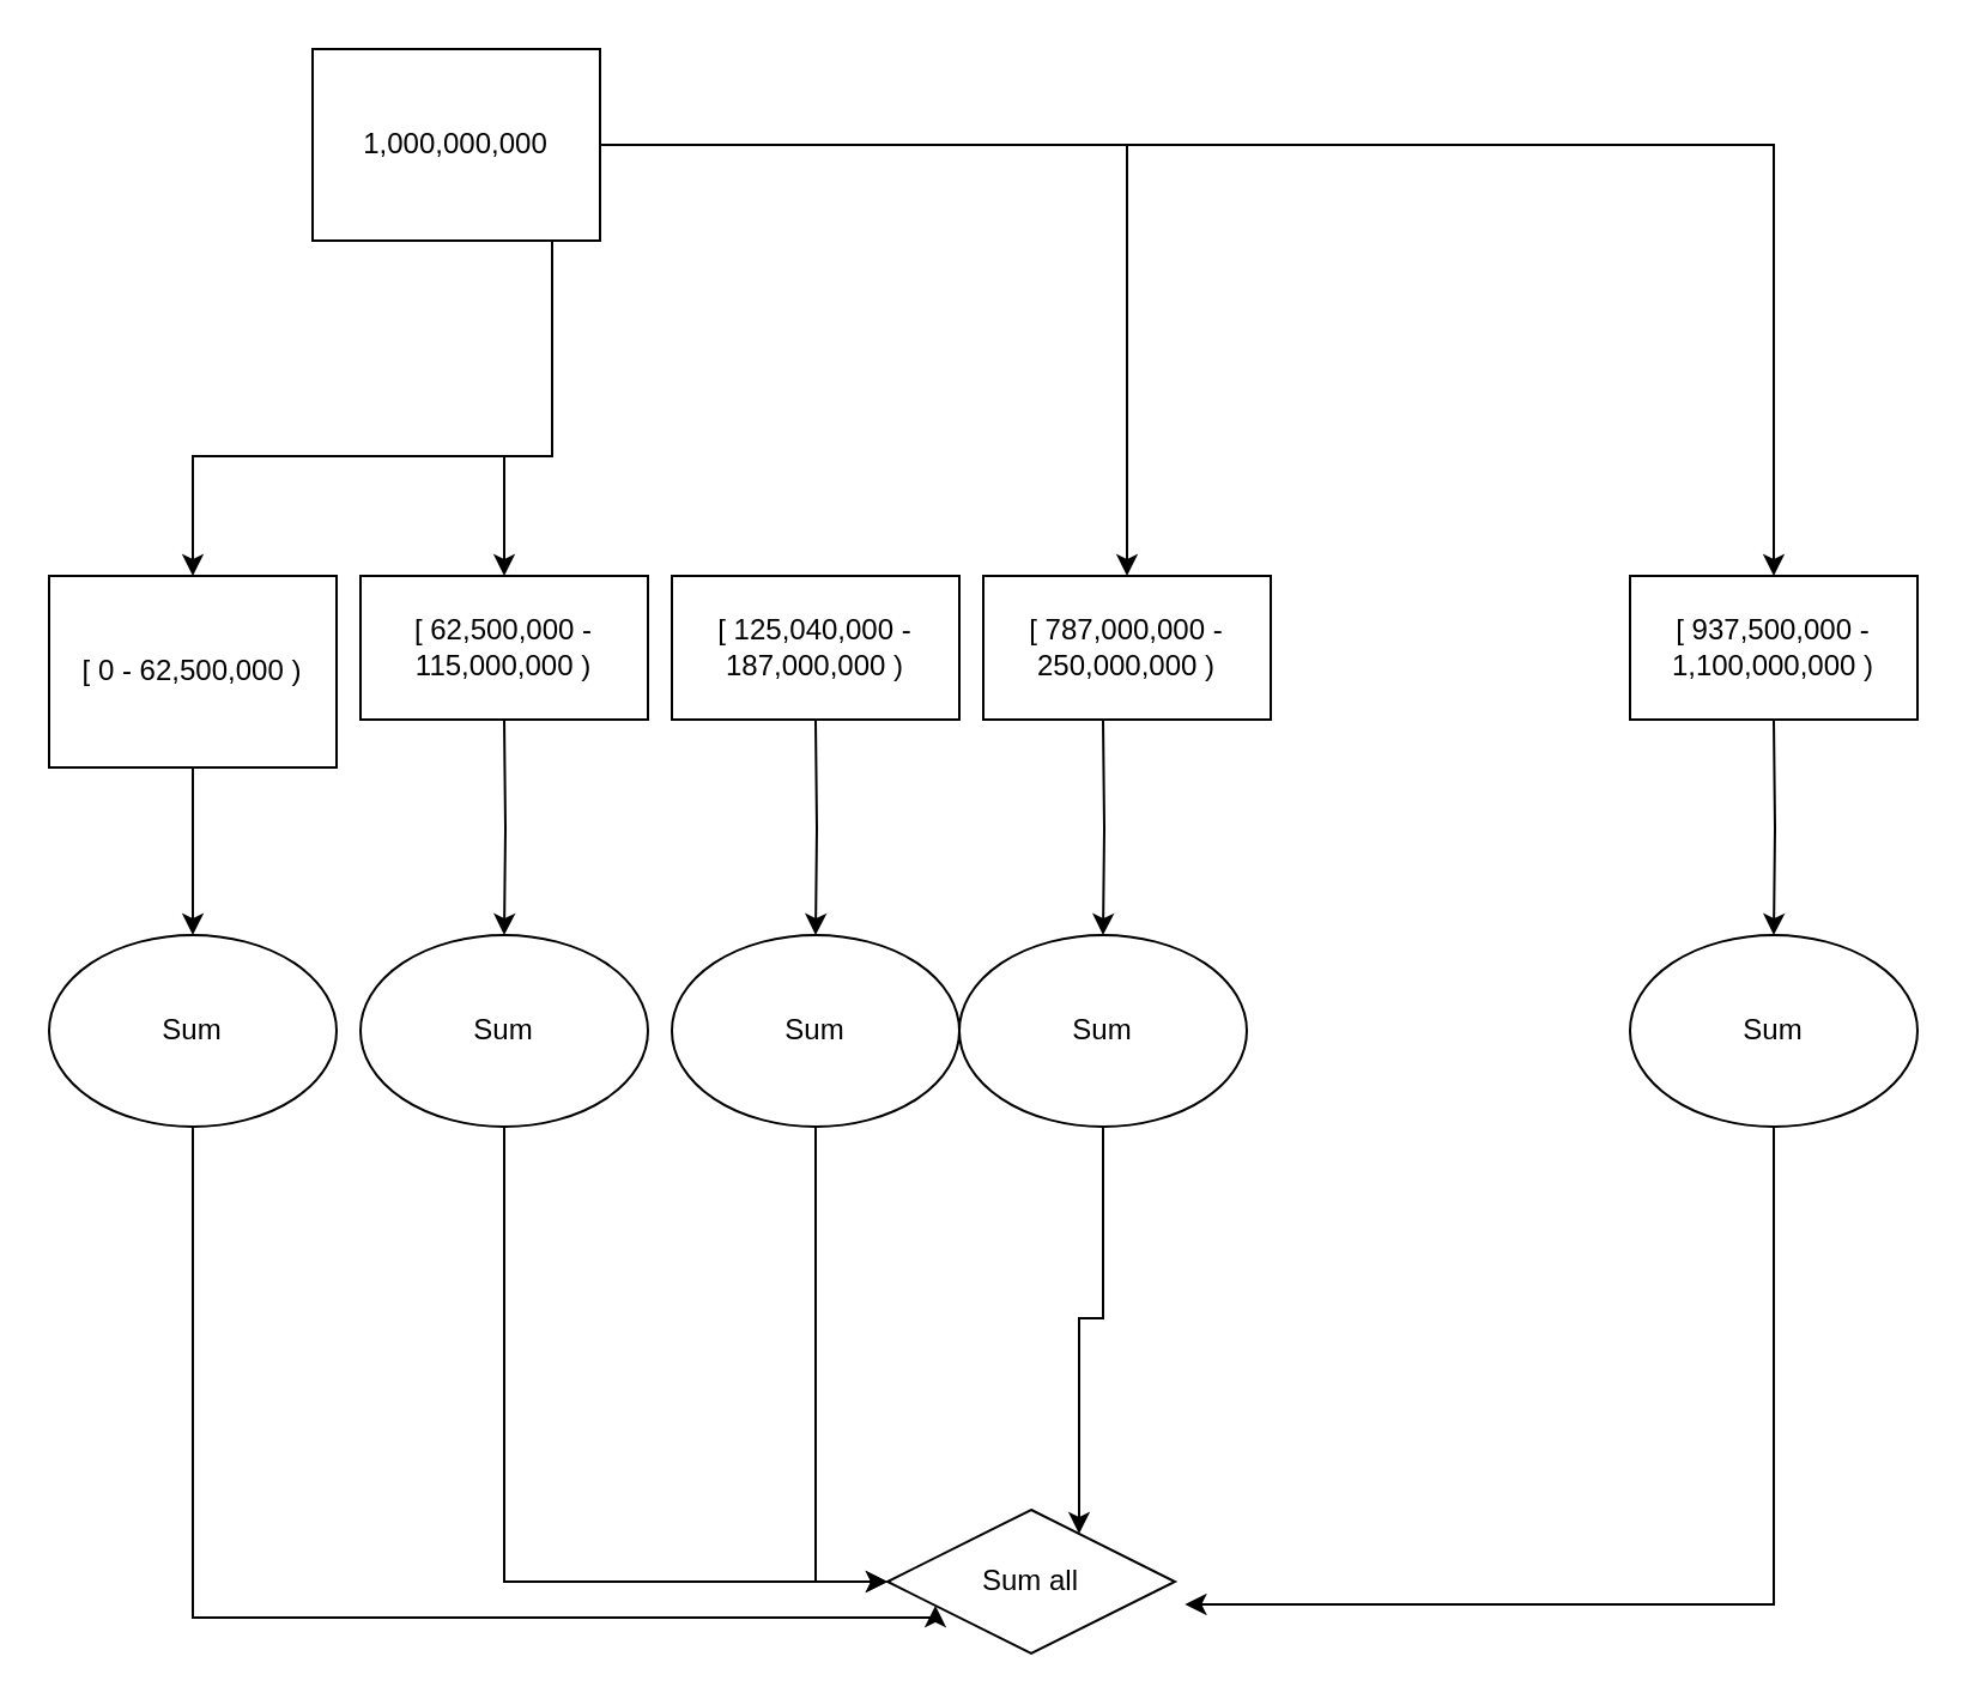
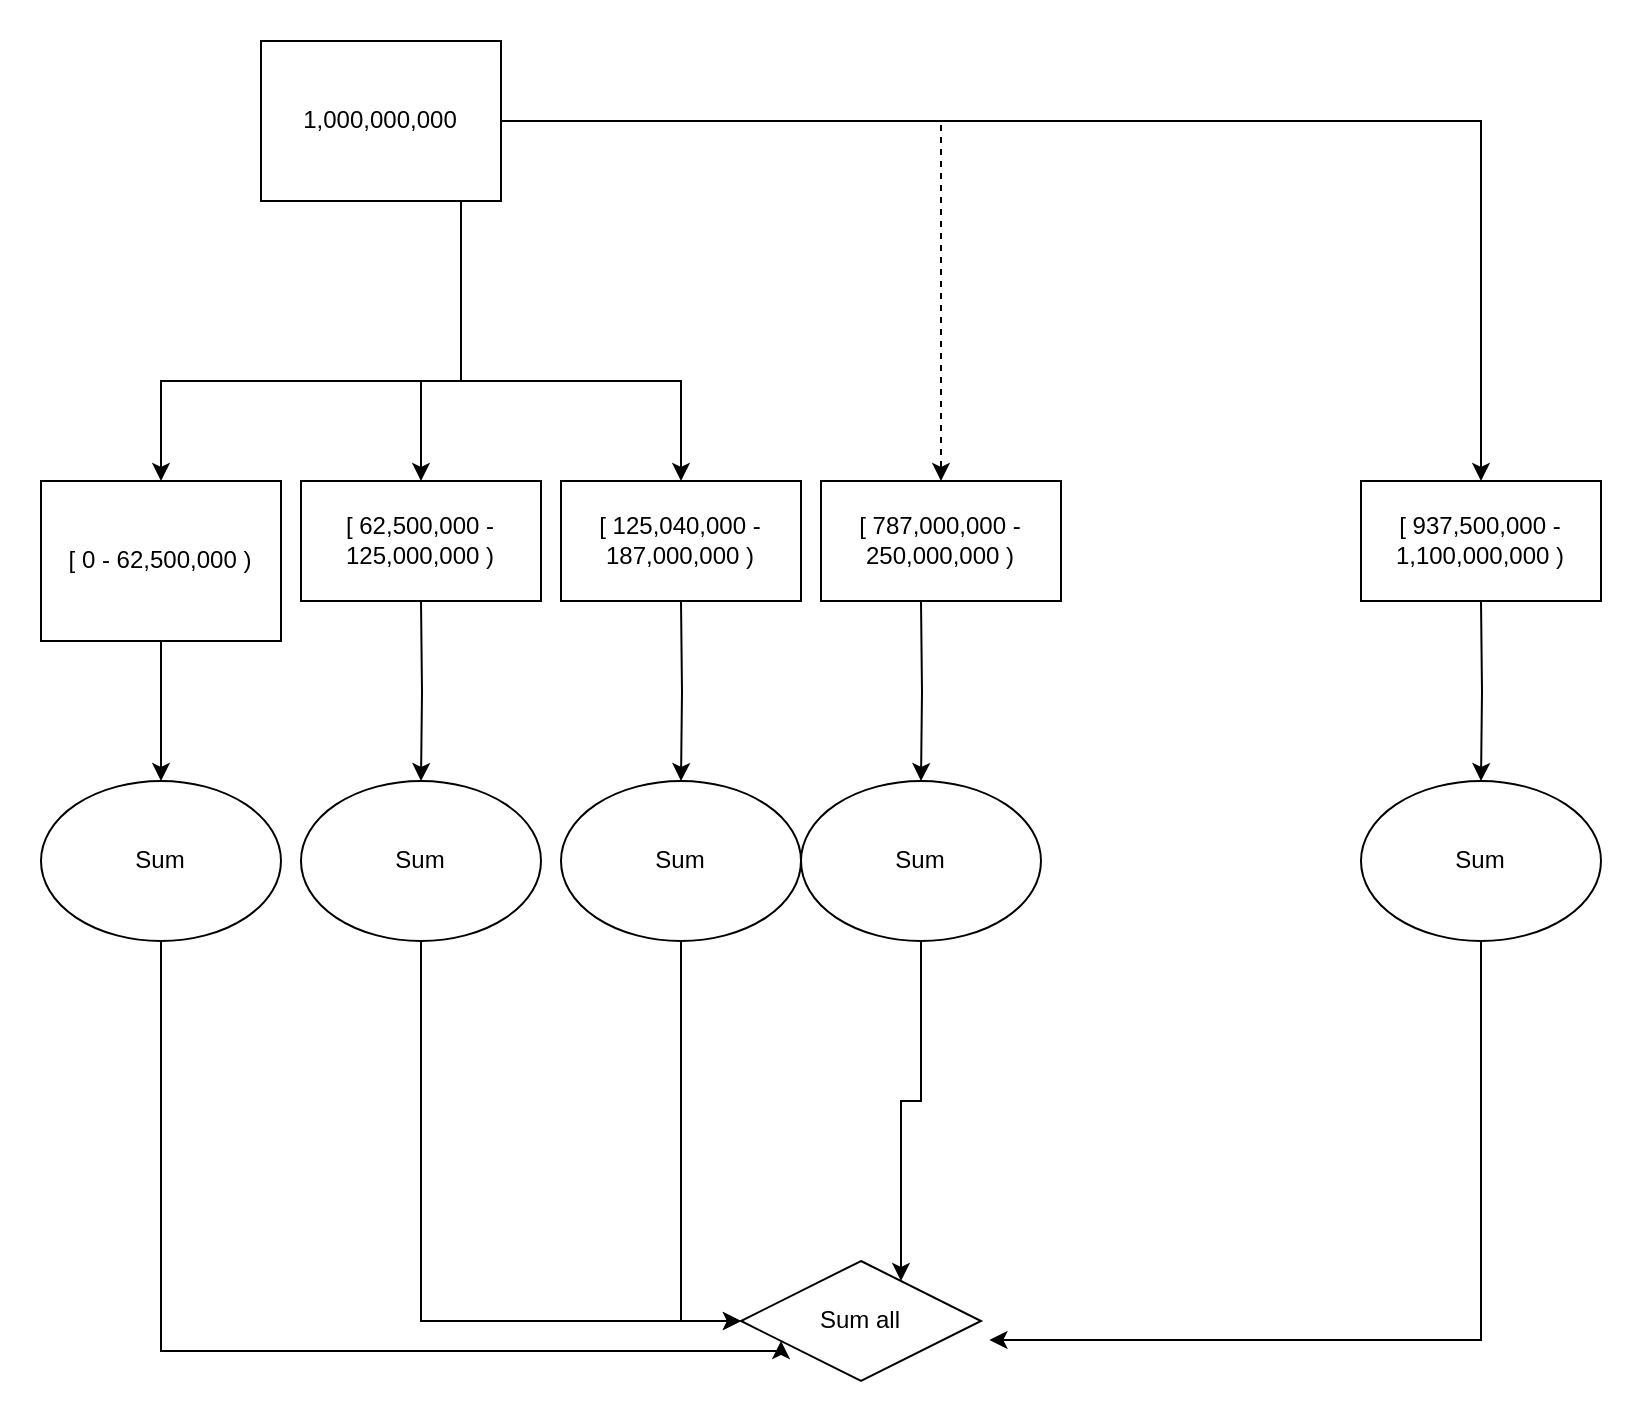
  <mxCell id="0" />
  <mxCell id="1" parent="0" />
  <mxCell id="2" style="edgeStyle=orthogonalEdgeStyle;rounded=0;orthogonalLoop=1;jettySize=auto;html=1;" edge="1" parent="1" source="7" target="11"><mxGeometry relative="1" as="geometry"><mxPoint x="200" y="240" as="targetPoint" /><Array as="points"><mxPoint x="230" y="190" /><mxPoint x="210" y="190" /></Array></mxGeometry></mxCell>
  <mxCell id="3" style="edgeStyle=orthogonalEdgeStyle;rounded=0;orthogonalLoop=1;jettySize=auto;html=1;" edge="1" parent="1" source="7" target="10"><mxGeometry relative="1" as="geometry"><mxPoint x="80" y="240" as="targetPoint" /><Array as="points"><mxPoint x="230" y="190" /><mxPoint x="80" y="190" /></Array></mxGeometry></mxCell>
- <mxCell id="5" style="edgeStyle=orthogonalEdgeStyle;rounded=0;orthogonalLoop=1;jettySize=auto;html=1;" edge="1" parent="1" source="7" target="12"><mxGeometry relative="1" as="geometry"><mxPoint x="450" y="240" as="targetPoint" /></mxGeometry></mxCell>
+ <mxCell id="4" style="edgeStyle=orthogonalEdgeStyle;rounded=0;orthogonalLoop=1;jettySize=auto;html=1;" edge="1" parent="1" source="7" target="8"><mxGeometry relative="1" as="geometry"><mxPoint x="250" y="240" as="targetPoint" /><Array as="points"><mxPoint x="230" y="190" /><mxPoint x="340" y="190" /></Array></mxGeometry></mxCell>
+ <mxCell id="5" style="edgeStyle=orthogonalEdgeStyle;rounded=0;orthogonalLoop=1;jettySize=auto;html=1;dashed=1;" edge="1" parent="1" source="7" target="12"><mxGeometry relative="1" as="geometry"><mxPoint x="450" y="240" as="targetPoint" /></mxGeometry></mxCell>
  <mxCell id="6" style="edgeStyle=orthogonalEdgeStyle;rounded=0;orthogonalLoop=1;jettySize=auto;html=1;" edge="1" parent="1" source="7" target="13"><mxGeometry relative="1" as="geometry"><mxPoint x="740" y="240" as="targetPoint" /></mxGeometry></mxCell>
  <mxCell id="7" value="1,000,000,000" style="rounded=0;whiteSpace=wrap;html=1;" vertex="1" parent="1"><mxGeometry x="130" y="20" width="120" height="80" as="geometry" /></mxCell>
  <mxCell id="8" value="[ 125,040,000 - 187,000,000 )" style="rounded=0;whiteSpace=wrap;html=1;" vertex="1" parent="1"><mxGeometry x="280" y="240" width="120" height="60" as="geometry" /></mxCell>
  <mxCell id="9" style="edgeStyle=orthogonalEdgeStyle;rounded=0;orthogonalLoop=1;jettySize=auto;html=1;" edge="1" parent="1" source="10" target="15"><mxGeometry relative="1" as="geometry"><mxPoint x="80" y="430" as="targetPoint" /></mxGeometry></mxCell>
  <mxCell id="10" value="[ 0 - 62,500,000 )" style="rounded=0;whiteSpace=wrap;html=1;" vertex="1" parent="1"><mxGeometry x="20" y="240" width="120" height="80" as="geometry" /></mxCell>
- <mxCell id="11" value="[ 62,500,000 - 115,000,000 )" style="rounded=0;whiteSpace=wrap;html=1;" vertex="1" parent="1"><mxGeometry x="150" y="240" width="120" height="60" as="geometry" /></mxCell>
+ <mxCell id="11" value="[ 62,500,000 - 125,000,000 )" style="rounded=0;whiteSpace=wrap;html=1;" vertex="1" parent="1"><mxGeometry x="150" y="240" width="120" height="60" as="geometry" /></mxCell>
  <mxCell id="12" value="[ 787,000,000 - 250,000,000 )" style="rounded=0;whiteSpace=wrap;html=1;" vertex="1" parent="1"><mxGeometry x="410" y="240" width="120" height="60" as="geometry" /></mxCell>
  <mxCell id="13" value="[ 937,500,000 - 1,100,000,000 )" style="rounded=0;whiteSpace=wrap;html=1;" vertex="1" parent="1"><mxGeometry x="680" y="240" width="120" height="60" as="geometry" /></mxCell>
  <mxCell id="14" style="edgeStyle=orthogonalEdgeStyle;rounded=0;orthogonalLoop=1;jettySize=auto;html=1;entryX=0;entryY=0.75;entryDx=0;entryDy=0;" edge="1" parent="1" source="15" target="28"><mxGeometry relative="1" as="geometry"><Array as="points"><mxPoint x="80" y="675" /></Array></mxGeometry></mxCell>
  <mxCell id="15" value="Sum" style="ellipse;whiteSpace=wrap;html=1;" vertex="1" parent="1"><mxGeometry x="20" y="390" width="120" height="80" as="geometry" /></mxCell>
  <mxCell id="16" style="edgeStyle=orthogonalEdgeStyle;rounded=0;orthogonalLoop=1;jettySize=auto;html=1;" edge="1" target="18" parent="1"><mxGeometry relative="1" as="geometry"><mxPoint x="210" y="430" as="targetPoint" /><mxPoint x="210" y="300" as="sourcePoint" /></mxGeometry></mxCell>
  <mxCell id="17" style="edgeStyle=orthogonalEdgeStyle;rounded=0;orthogonalLoop=1;jettySize=auto;html=1;entryX=0;entryY=0.5;entryDx=0;entryDy=0;" edge="1" parent="1" source="18" target="28"><mxGeometry relative="1" as="geometry"><Array as="points"><mxPoint x="210" y="660" /></Array></mxGeometry></mxCell>
  <mxCell id="18" value="Sum" style="ellipse;whiteSpace=wrap;html=1;" vertex="1" parent="1"><mxGeometry x="150" y="390" width="120" height="80" as="geometry" /></mxCell>
  <mxCell id="19" style="edgeStyle=orthogonalEdgeStyle;rounded=0;orthogonalLoop=1;jettySize=auto;html=1;" edge="1" target="21" parent="1"><mxGeometry relative="1" as="geometry"><mxPoint x="340" y="430" as="targetPoint" /><mxPoint x="340" y="300" as="sourcePoint" /></mxGeometry></mxCell>
  <mxCell id="20" style="edgeStyle=orthogonalEdgeStyle;rounded=0;orthogonalLoop=1;jettySize=auto;html=1;entryX=0;entryY=0.5;entryDx=0;entryDy=0;" edge="1" parent="1" source="21" target="28"><mxGeometry relative="1" as="geometry" /></mxCell>
  <mxCell id="21" value="Sum" style="ellipse;whiteSpace=wrap;html=1;" vertex="1" parent="1"><mxGeometry x="280" y="390" width="120" height="80" as="geometry" /></mxCell>
  <mxCell id="22" style="edgeStyle=orthogonalEdgeStyle;rounded=0;orthogonalLoop=1;jettySize=auto;html=1;" edge="1" target="24" parent="1"><mxGeometry relative="1" as="geometry"><mxPoint x="460" y="430" as="targetPoint" /><mxPoint x="460" y="300" as="sourcePoint" /></mxGeometry></mxCell>
  <mxCell id="23" style="edgeStyle=orthogonalEdgeStyle;rounded=0;orthogonalLoop=1;jettySize=auto;html=1;entryX=0.75;entryY=0;entryDx=0;entryDy=0;" edge="1" parent="1" source="24" target="28"><mxGeometry relative="1" as="geometry" /></mxCell>
  <mxCell id="24" value="Sum" style="ellipse;whiteSpace=wrap;html=1;" vertex="1" parent="1"><mxGeometry x="400" y="390" width="120" height="80" as="geometry" /></mxCell>
  <mxCell id="25" style="edgeStyle=orthogonalEdgeStyle;rounded=0;orthogonalLoop=1;jettySize=auto;html=1;" edge="1" target="27" parent="1"><mxGeometry relative="1" as="geometry"><mxPoint x="740" y="430" as="targetPoint" /><mxPoint x="740" y="300" as="sourcePoint" /></mxGeometry></mxCell>
  <mxCell id="26" style="edgeStyle=orthogonalEdgeStyle;rounded=0;orthogonalLoop=1;jettySize=auto;html=1;entryX=1.035;entryY=0.658;entryDx=0;entryDy=0;entryPerimeter=0;" edge="1" parent="1" source="27" target="28"><mxGeometry relative="1" as="geometry"><Array as="points"><mxPoint x="740" y="670" /><mxPoint x="494" y="670" /></Array></mxGeometry></mxCell>
  <mxCell id="27" value="Sum" style="ellipse;whiteSpace=wrap;html=1;" vertex="1" parent="1"><mxGeometry x="680" y="390" width="120" height="80" as="geometry" /></mxCell>
  <mxCell id="28" value="Sum all" style="rhombus;whiteSpace=wrap;html=1;" vertex="1" parent="1"><mxGeometry x="370" y="630" width="120" height="60" as="geometry" /></mxCell>
